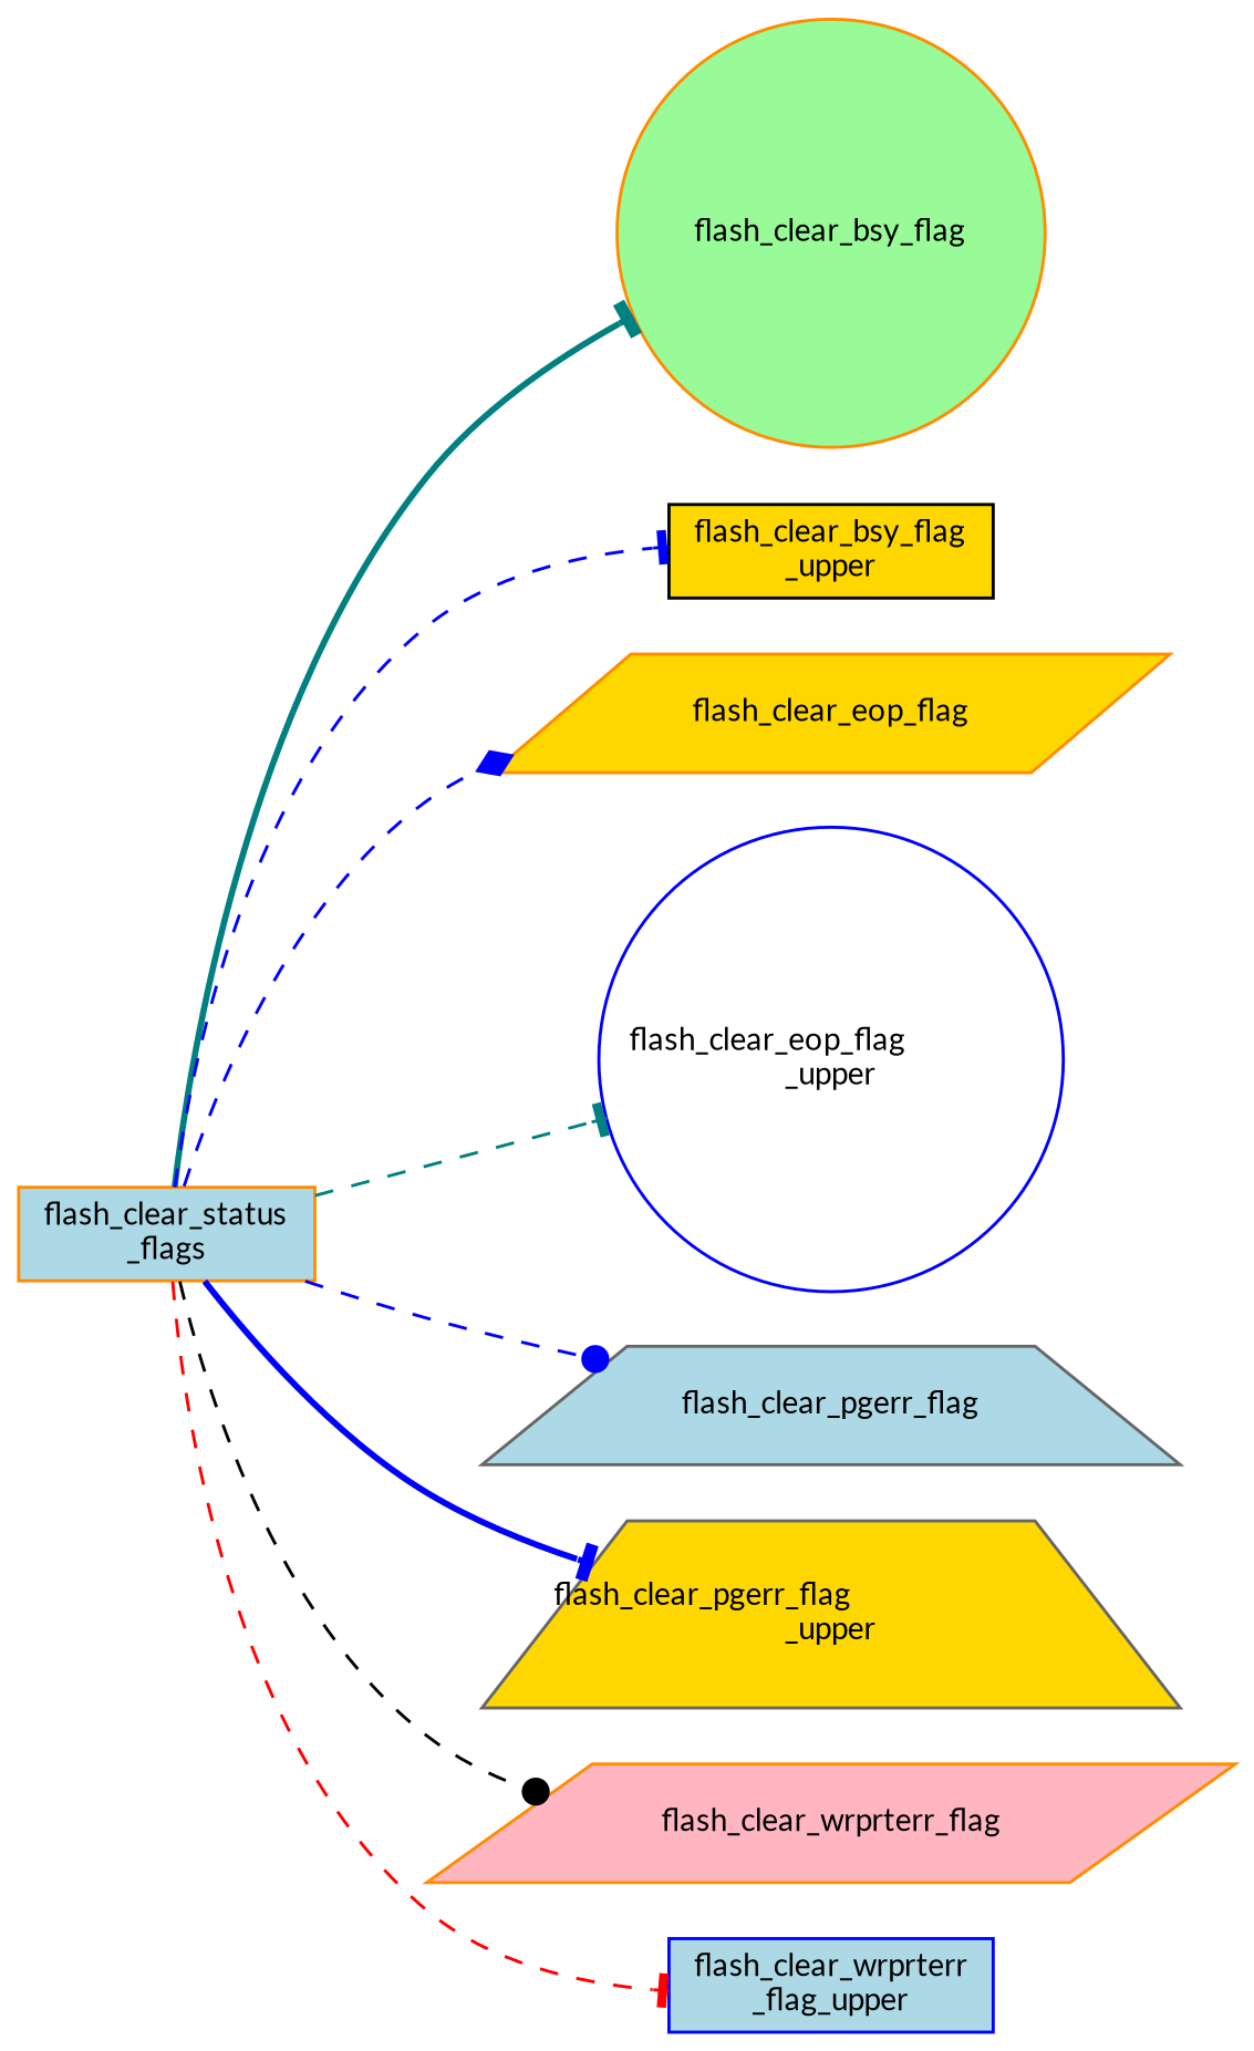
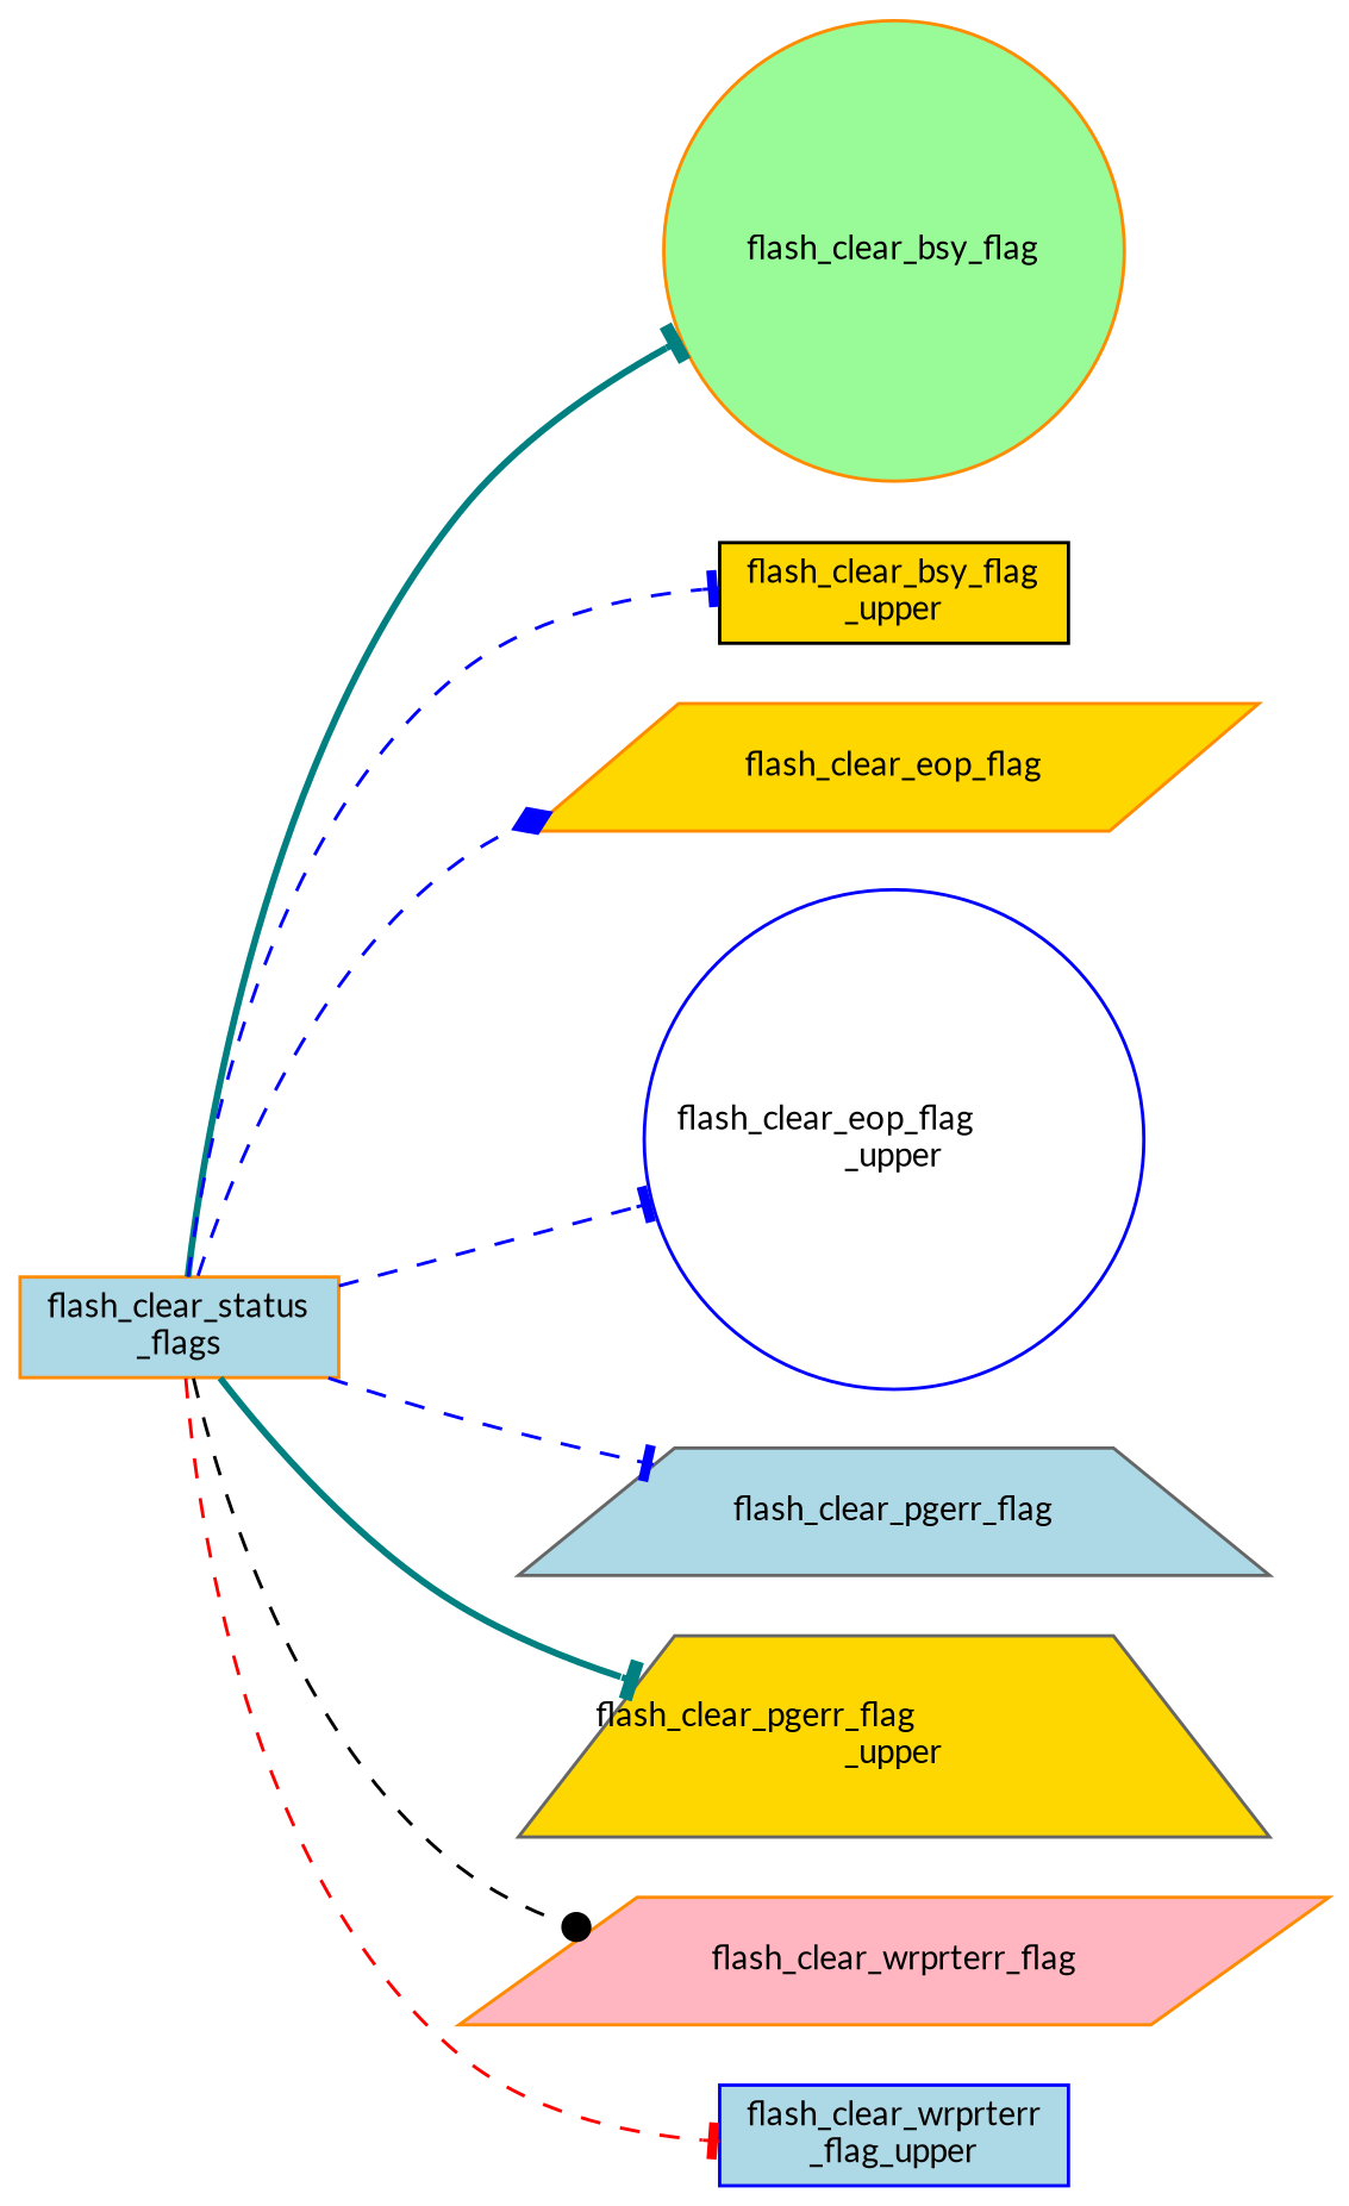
  digraph {
    fontname=Lato
    rankdir=LR
    node [color=darkorange fillcolor=lightblue fontname=Lato fontsize=10 shape=box style=filled]
    edge [arrowhead=tee color=teal fontname=Lato fontsize=10 labelfontname=Helvetica labelfontsize=10 style=dashed]
    n1 [fontcolor=black height=0.2 label="flash_clear_status\l_flags" width=0.4]
    n2 [fillcolor=palegreen height=0.2 label=flash_clear_bsy_flag shape=circle width=0.4]
    n3 [color=black fillcolor=gold height=0.2 label="flash_clear_bsy_flag\l_upper" width=0.4]
    n4 [fillcolor=gold height=0.2 label=flash_clear_eop_flag shape=parallelogram width=0.4]
    n5 [color=blue fillcolor=white height=0.2 label="flash_clear_eop_flag\l_upper" shape=circle width=0.4]
    n6 [color=gray40 height=0.2 label=flash_clear_pgerr_flag shape=trapezium width=0.4]
    n7 [color=gray40 fillcolor=gold height=0.2 label="flash_clear_pgerr_flag\l_upper" shape=trapezium width=0.4]
    n8 [fillcolor=lightpink height=0.2 label=flash_clear_wrprterr_flag shape=parallelogram width=0.4]
    n9 [color=blue height=0.2 label="flash_clear_wrprterr\l_flag_upper" width=0.4]
    n1 -> n2 [style=bold]
    n1 -> n3 [color=blue]
    n1 -> n4 [arrowhead=diamond color=blue]
-   n1 -> n5
-   n1 -> n6 [arrowhead=dot color=blue]
-   n1 -> n7 [color=blue style=bold]
+   n1 -> n5 [color=blue]
+   n1 -> n6 [color=blue]
+   n1 -> n7 [style=bold]
    n1 -> n8 [arrowhead=dot color=black]
    n1 -> n9 [color=red]
  }
